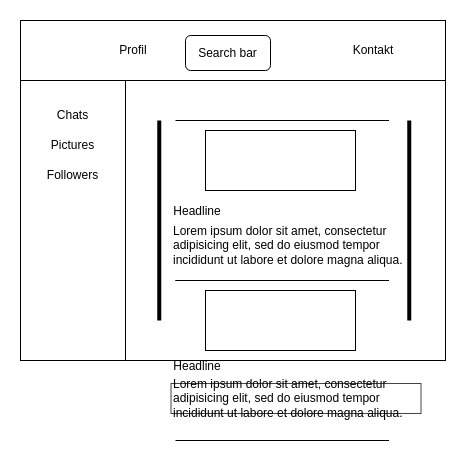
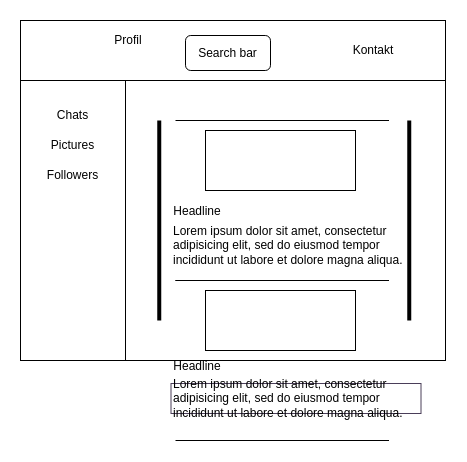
  <mxCell id="0" />
  <mxCell id="1" parent="0" />
  <mxCell id="2" value="" style="rounded=0;whiteSpace=wrap;html=1;" vertex="1" parent="1"><mxGeometry x="20" y="20" width="425" height="340" as="geometry" /></mxCell>
  <mxCell id="3" value="" style="rounded=0;whiteSpace=wrap;html=1;" vertex="1" parent="1"><mxGeometry x="20" y="70" width="105" height="290" as="geometry" /></mxCell>
  <mxCell id="4" value="" style="rounded=0;whiteSpace=wrap;html=1;" vertex="1" parent="1"><mxGeometry x="20" y="20" width="425" height="60" as="geometry" /></mxCell>
- <mxCell id="5" value="Profil" style="text;html=1;strokeColor=none;fillColor=none;align=center;verticalAlign=middle;whiteSpace=wrap;rounded=0;" vertex="1" parent="1"><mxGeometry x="102.5" y="35" width="60" height="30" as="geometry" /></mxCell>
+ <mxCell id="5" value="Profil" style="text;html=1;strokeColor=none;fillColor=none;align=center;verticalAlign=middle;whiteSpace=wrap;rounded=0;" vertex="1" parent="1"><mxGeometry x="97.5" y="25" width="60" height="30" as="geometry" /></mxCell>
  <mxCell id="6" value="Kontakt" style="text;html=1;strokeColor=none;fillColor=none;align=center;verticalAlign=middle;whiteSpace=wrap;rounded=0;" vertex="1" parent="1"><mxGeometry x="342.5" y="35" width="60" height="30" as="geometry" /></mxCell>
  <mxCell id="7" value="Chats" style="text;html=1;strokeColor=none;fillColor=none;align=center;verticalAlign=middle;whiteSpace=wrap;rounded=0;" vertex="1" parent="1"><mxGeometry x="20" y="100" width="105" height="30" as="geometry" /></mxCell>
  <mxCell id="8" value="Pictures" style="text;html=1;strokeColor=none;fillColor=none;align=center;verticalAlign=middle;whiteSpace=wrap;rounded=0;" vertex="1" parent="1"><mxGeometry x="20" y="130" width="105" height="30" as="geometry" /></mxCell>
  <mxCell id="9" value="Search bar" style="rounded=1;whiteSpace=wrap;html=1;" vertex="1" parent="1"><mxGeometry x="185" y="35" width="85" height="35" as="geometry" /></mxCell>
  <mxCell id="10" value="" style="line;strokeWidth=4;direction=south;html=1;perimeter=backbonePerimeter;points=[];outlineConnect=0;" vertex="1" parent="1"><mxGeometry x="152.5" y="120" width="12.5" height="200" as="geometry" /></mxCell>
  <mxCell id="11" value="" style="line;strokeWidth=4;direction=south;html=1;perimeter=backbonePerimeter;points=[];outlineConnect=0;" vertex="1" parent="1"><mxGeometry x="402.5" y="120" width="12.5" height="200" as="geometry" /></mxCell>
  <mxCell id="12" value="" style="shape=partialRectangle;whiteSpace=wrap;html=1;left=0;right=0;fillColor=none;" vertex="1" parent="1"><mxGeometry x="175.5" y="120" width="212.5" height="160" as="geometry" /></mxCell>
  <mxCell id="13" value="Followers" style="text;html=1;strokeColor=none;fillColor=none;align=center;verticalAlign=middle;whiteSpace=wrap;rounded=0;" vertex="1" parent="1"><mxGeometry x="20" y="160" width="105" height="30" as="geometry" /></mxCell>
  <mxCell id="14" value="" style="rounded=0;whiteSpace=wrap;html=1;" vertex="1" parent="1"><mxGeometry x="205" y="130" width="150" height="60" as="geometry" /></mxCell>
  <mxCell id="15" value="" style="shape=partialRectangle;whiteSpace=wrap;html=1;left=0;right=0;fillColor=none;" vertex="1" parent="1"><mxGeometry x="175.5" y="280" width="212.5" height="160" as="geometry" /></mxCell>
  <mxCell id="16" value="&lt;span style=&quot;font-size: 12px;&quot;&gt;Headline&lt;/span&gt;" style="text;html=1;strokeColor=none;fillColor=none;align=center;verticalAlign=middle;whiteSpace=wrap;rounded=0;fontSize=6;" vertex="1" parent="1"><mxGeometry x="166.5" y="196" width="60" height="30" as="geometry" /></mxCell>
  <mxCell id="17" value="&lt;span style=&quot;&quot;&gt;Lorem ipsum dolor sit amet, consectetur adipisicing elit, sed do eiusmod tempor incididunt ut labore et dolore magna aliqua.&lt;/span&gt;" style="text;html=1;strokeColor=none;fillColor=none;align=left;verticalAlign=middle;whiteSpace=wrap;rounded=0;fontSize=12;" vertex="1" parent="1"><mxGeometry x="170.5" y="230" width="250" height="30" as="geometry" /></mxCell>
  <mxCell id="18" value="" style="rounded=0;whiteSpace=wrap;html=1;" vertex="1" parent="1"><mxGeometry x="205" y="290" width="150" height="60" as="geometry" /></mxCell>
  <mxCell id="19" value="&lt;span style=&quot;font-size: 12px;&quot;&gt;Headline&lt;/span&gt;" style="text;html=1;strokeColor=none;fillColor=none;align=center;verticalAlign=middle;whiteSpace=wrap;rounded=0;fontSize=6;" vertex="1" parent="1"><mxGeometry x="166.5" y="351" width="60" height="30" as="geometry" /></mxCell>
  <mxCell id="20" value="&lt;span style=&quot;&quot;&gt;Lorem ipsum dolor sit amet, consectetur adipisicing elit, sed do eiusmod tempor incididunt ut labore et dolore magna aliqua.&lt;/span&gt;" style="text;html=1;strokeColor=#4A3E59;fillColor=none;align=left;verticalAlign=middle;whiteSpace=wrap;rounded=0;fontSize=12;" vertex="1" parent="1"><mxGeometry x="170.5" y="383" width="250" height="30" as="geometry" /></mxCell>
